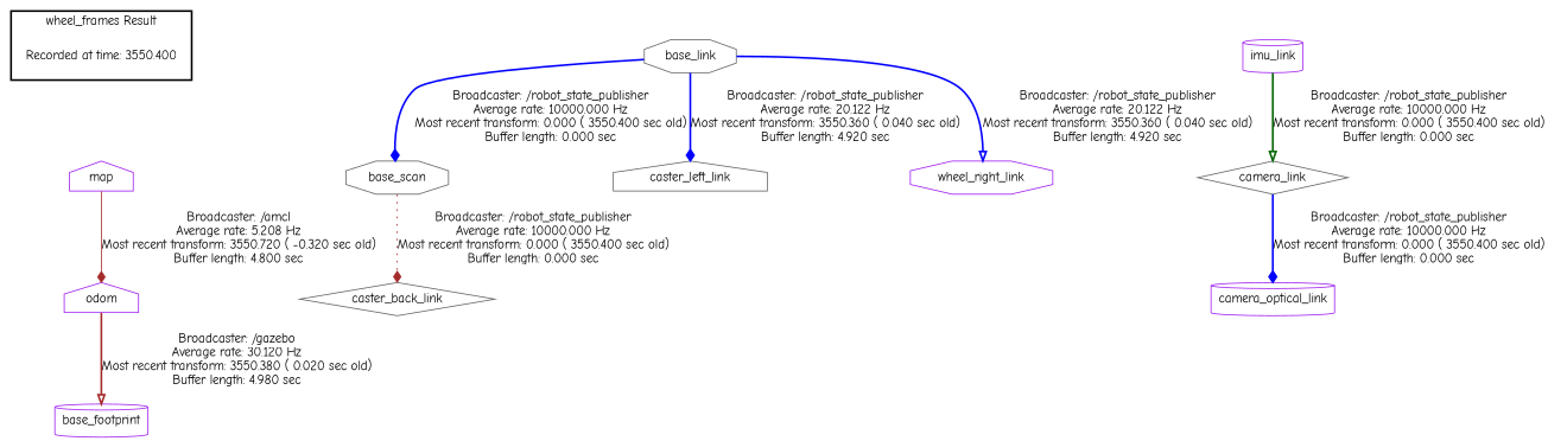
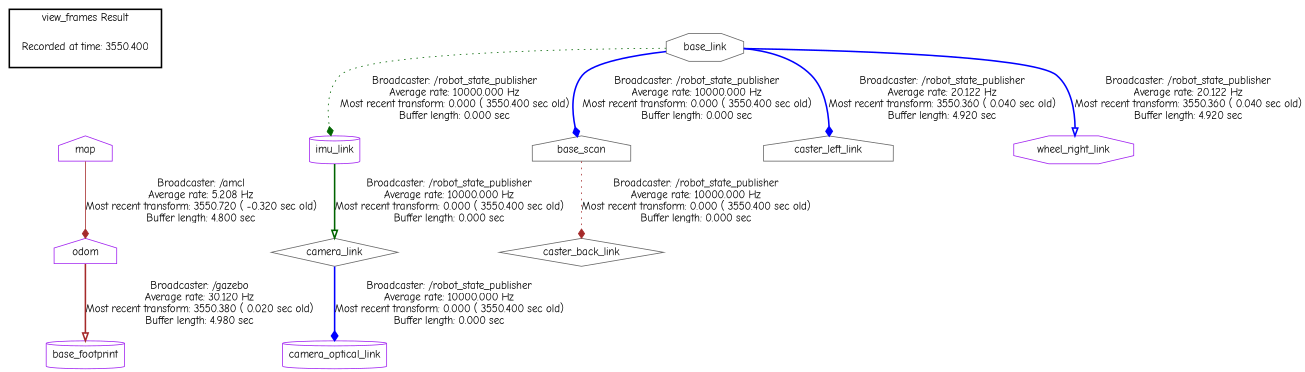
  digraph {
    fontname="Comic Neue"
    node [color=gray40 fontname="Comic Neue" shape=house]
    edge [fontname="Comic Neue" style=bold arrowhead=diamond color=blue]
    "Recorded at time: 3550.400" [shape=plaintext]
    map [color=purple]
    base_footprint [color=purple shape=cylinder]
    base_link [shape=octagon]
    imu_link [color=purple shape=cylinder]
-   base_scan [shape=octagon]
+   base_scan
    n7 [label=caster_left_link]
    wheel_right_link [color=purple shape=octagon]
    camera_link [shape=diamond]
    caster_back_link [shape=diamond]
    odom [color=purple]
    camera_optical_link [color=purple shape=cylinder]
    subgraph cluster_1 {
      color=black
-     label="wheel_frames Result"
+     label="view_frames Result"
      style=bold
      "Recorded at time: 3550.400"
    }
    "Recorded at time: 3550.400" -> map [style=invis arrowhead="" color=""]
    map -> odom [color=brown label="Broadcaster: /amcl\nAverage rate: 5.208 Hz\nMost recent transform: 3550.720 ( -0.320 sec old)\nBuffer length: 4.800 sec\n" style=solid]
+   base_link -> imu_link [color=darkgreen label="Broadcaster: /robot_state_publisher\nAverage rate: 10000.000 Hz\nMost recent transform: 0.000 ( 3550.400 sec old)\nBuffer length: 0.000 sec\n" style=dotted]
    base_link -> base_scan [label="Broadcaster: /robot_state_publisher\nAverage rate: 10000.000 Hz\nMost recent transform: 0.000 ( 3550.400 sec old)\nBuffer length: 0.000 sec\n"]
    base_link -> n7 [label="Broadcaster: /robot_state_publisher\nAverage rate: 20.122 Hz\nMost recent transform: 3550.360 ( 0.040 sec old)\nBuffer length: 4.920 sec\n"]
    base_link -> wheel_right_link [arrowhead=onormal label="Broadcaster: /robot_state_publisher\nAverage rate: 20.122 Hz\nMost recent transform: 3550.360 ( 0.040 sec old)\nBuffer length: 4.920 sec\n"]
    imu_link -> camera_link [arrowhead=onormal color=darkgreen label="Broadcaster: /robot_state_publisher\nAverage rate: 10000.000 Hz\nMost recent transform: 0.000 ( 3550.400 sec old)\nBuffer length: 0.000 sec\n"]
    base_scan -> caster_back_link [color=brown label="Broadcaster: /robot_state_publisher\nAverage rate: 10000.000 Hz\nMost recent transform: 0.000 ( 3550.400 sec old)\nBuffer length: 0.000 sec\n" style=dotted]
    camera_link -> camera_optical_link [label="Broadcaster: /robot_state_publisher\nAverage rate: 10000.000 Hz\nMost recent transform: 0.000 ( 3550.400 sec old)\nBuffer length: 0.000 sec\n"]
    odom -> base_footprint [arrowhead=onormal color=brown label="Broadcaster: /gazebo\nAverage rate: 30.120 Hz\nMost recent transform: 3550.380 ( 0.020 sec old)\nBuffer length: 4.980 sec\n"]
  }
